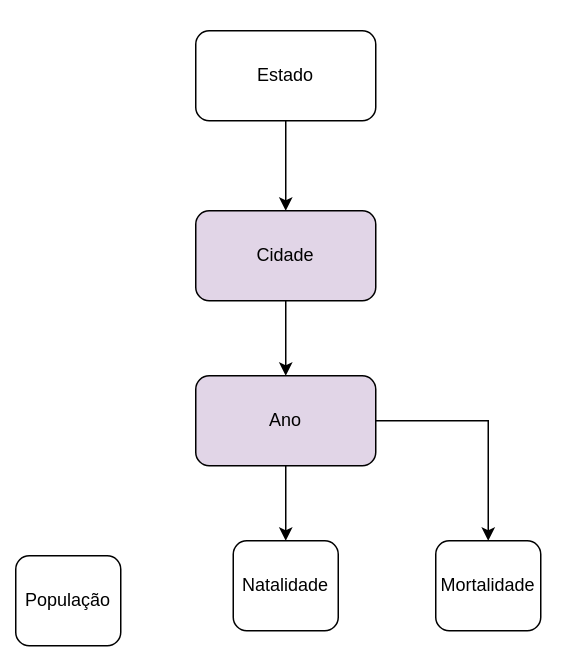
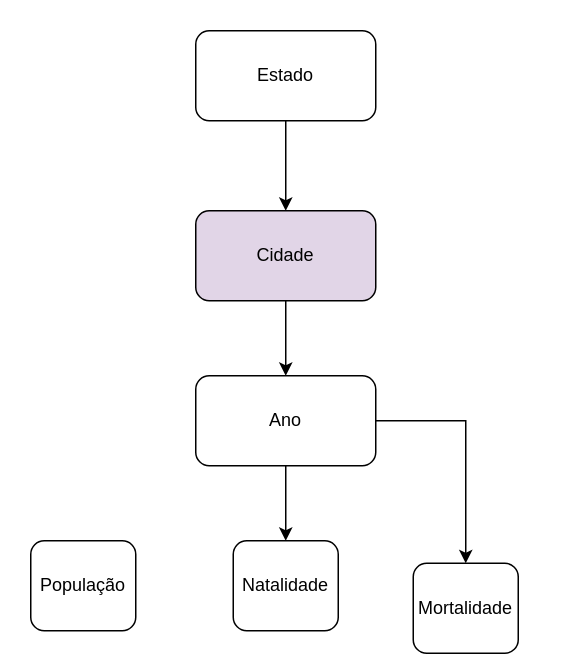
  <mxCell id="0" />
  <mxCell id="1" parent="0" />
  <mxCell id="2" value="" style="edgeStyle=orthogonalEdgeStyle;rounded=0;orthogonalLoop=1;jettySize=auto;html=1;" edge="1" parent="1" source="3" target="5"><mxGeometry relative="1" as="geometry" /></mxCell>
  <mxCell id="3" value="Estado" style="rounded=1;whiteSpace=wrap;html=1;" vertex="1" parent="1"><mxGeometry x="130" y="20" width="120" height="60" as="geometry" /></mxCell>
  <mxCell id="4" style="edgeStyle=orthogonalEdgeStyle;rounded=0;orthogonalLoop=1;jettySize=auto;html=1;" edge="1" parent="1" source="5" target="8"><mxGeometry relative="1" as="geometry" /></mxCell>
  <mxCell id="5" value="Cidade" style="whiteSpace=wrap;html=1;rounded=1;fillColor=#e1d5e7;" vertex="1" parent="1"><mxGeometry x="130" y="140" width="120" height="60" as="geometry" /></mxCell>
  <mxCell id="6" value="" style="edgeStyle=orthogonalEdgeStyle;rounded=0;orthogonalLoop=1;jettySize=auto;html=1;" edge="1" parent="1" source="8" target="10"><mxGeometry relative="1" as="geometry" /></mxCell>
  <mxCell id="7" value="" style="edgeStyle=orthogonalEdgeStyle;rounded=0;orthogonalLoop=1;jettySize=auto;html=1;" edge="1" parent="1" source="8" target="11"><mxGeometry relative="1" as="geometry" /></mxCell>
- <mxCell id="8" value="Ano" style="whiteSpace=wrap;html=1;rounded=1;fillColor=#e1d5e7;" vertex="1" parent="1"><mxGeometry x="130" y="250" width="120" height="60" as="geometry" /></mxCell>
- <mxCell id="9" value="População" style="whiteSpace=wrap;html=1;rounded=1;" vertex="1" parent="1"><mxGeometry x="10" y="370" width="70" height="60" as="geometry" /></mxCell>
+ <mxCell id="8" value="Ano" style="whiteSpace=wrap;html=1;rounded=1;" vertex="1" parent="1"><mxGeometry x="130" y="250" width="120" height="60" as="geometry" /></mxCell>
+ <mxCell id="9" value="População" style="whiteSpace=wrap;html=1;rounded=1;" vertex="1" parent="1"><mxGeometry x="20" y="360" width="70" height="60" as="geometry" /></mxCell>
  <mxCell id="10" value="Natalidade" style="whiteSpace=wrap;html=1;rounded=1;" vertex="1" parent="1"><mxGeometry x="155" y="360" width="70" height="60" as="geometry" /></mxCell>
- <mxCell id="11" value="Mortalidade" style="whiteSpace=wrap;html=1;rounded=1;" vertex="1" parent="1"><mxGeometry x="290" y="360" width="70" height="60" as="geometry" /></mxCell>
+ <mxCell id="11" value="Mortalidade" style="whiteSpace=wrap;html=1;rounded=1;" vertex="1" parent="1"><mxGeometry x="275" y="375" width="70" height="60" as="geometry" /></mxCell>
